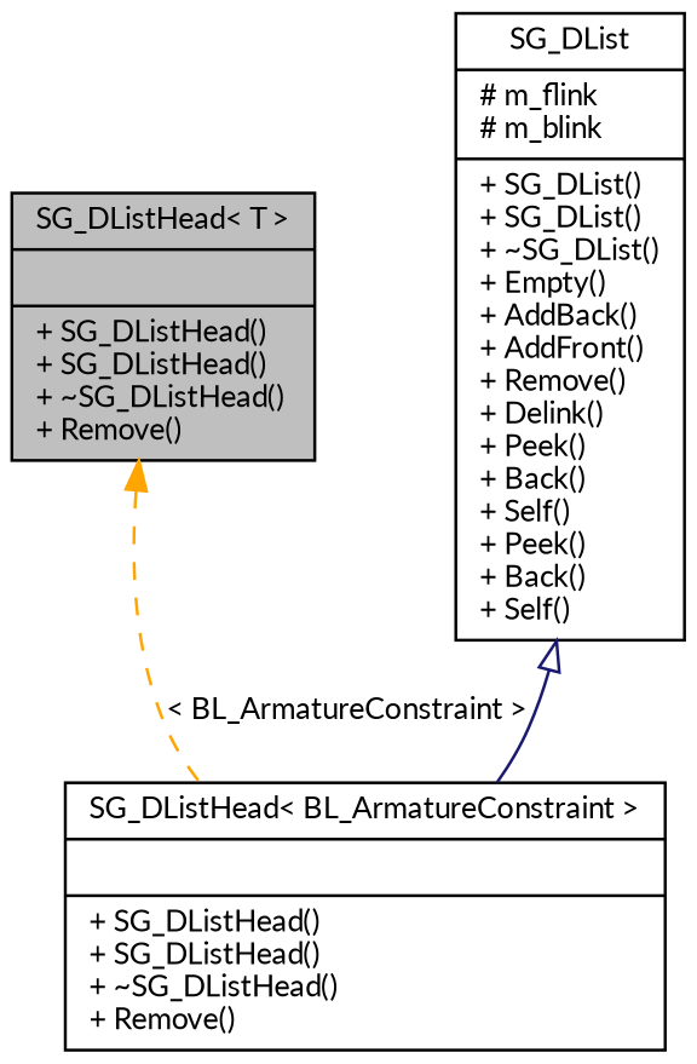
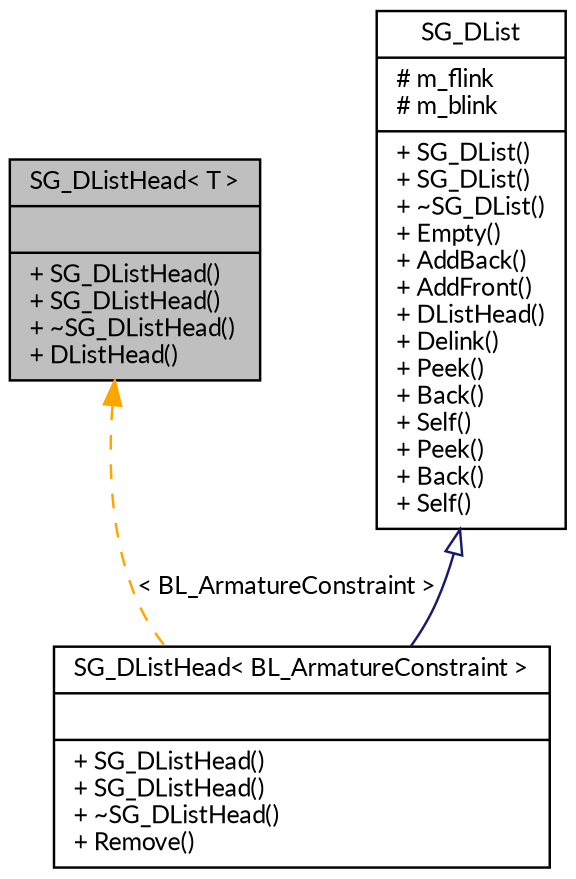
  digraph {
    fontname=Lato
    node [color=black fillcolor=white fontname=Lato fontsize=10 shape=record style=filled]
    edge [dir=back fontname=Lato fontsize=10 labelfontname=Helvetica labelfontsize=10]
-   n1 [fillcolor=grey75 fontcolor=black height=0.2 label="{SG_DListHead\< T \>\n||+ SG_DListHead()\l+ SG_DListHead()\l+ ~SG_DListHead()\l+ Remove()\l}" width=0.4]
+   n1 [fillcolor=grey75 fontcolor=black height=0.2 label="{SG_DListHead\< T \>\n||+ SG_DListHead()\l+ SG_DListHead()\l+ ~SG_DListHead()\l+ DListHead()\l}" width=0.4]
    n2 [height=0.2 label="{SG_DListHead\< BL_ArmatureConstraint \>\n||+ SG_DListHead()\l+ SG_DListHead()\l+ ~SG_DListHead()\l+ Remove()\l}" width=0.4]
-   n3 [height=0.2 label="{SG_DList\n|# m_flink\l# m_blink\l|+ SG_DList()\l+ SG_DList()\l+ ~SG_DList()\l+ Empty()\l+ AddBack()\l+ AddFront()\l+ Remove()\l+ Delink()\l+ Peek()\l+ Back()\l+ Self()\l+ Peek()\l+ Back()\l+ Self()\l}" width=0.4]
+   n3 [height=0.2 label="{SG_DList\n|# m_flink\l# m_blink\l|+ SG_DList()\l+ SG_DList()\l+ ~SG_DList()\l+ Empty()\l+ AddBack()\l+ AddFront()\l+ DListHead()\l+ Delink()\l+ Peek()\l+ Back()\l+ Self()\l+ Peek()\l+ Back()\l+ Self()\l}" width=0.4]
    n1 -> n2 [color=orange label="\< BL_ArmatureConstraint \>" style=dashed]
    n3 -> n2 [arrowtail=empty color=midnightblue style=solid]
  }
